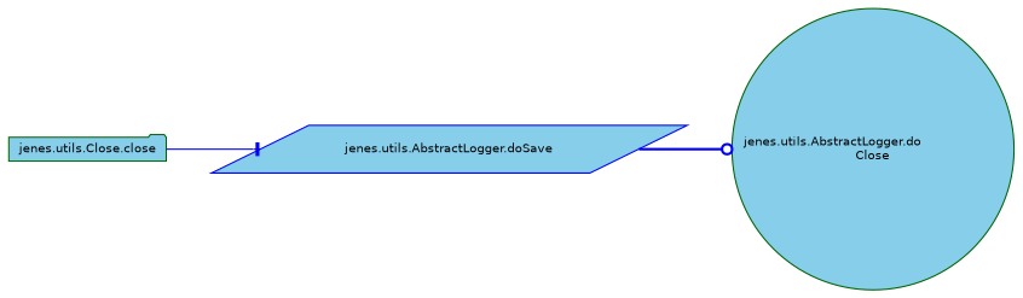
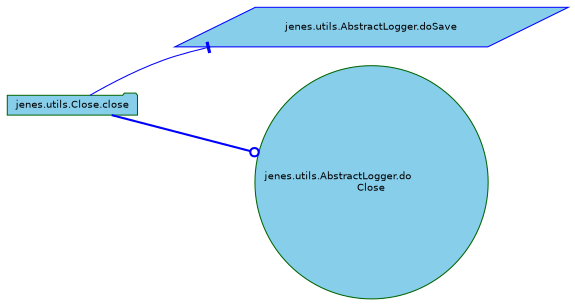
  digraph {
    rankdir=LR
    node [color=darkgreen fillcolor=skyblue fontname=Helvetica fontsize=10 style=filled]
    edge [color=blue fontname=Helvetica fontsize=10 labelfontname=Helvetica labelfontsize=10]
    n1 [fontcolor=black height=0.2 label="jenes.utils.Close.close" shape=folder width=0.4]
    n2 [color=blue height=0.2 label="jenes.utils.AbstractLogger.doSave" shape=parallelogram width=0.4]
    n3 [height=0.2 label="jenes.utils.AbstractLogger.do\lClose" shape=circle width=0.4]
    n1 -> n2 [arrowhead=tee style=solid]
-   n2 -> n3 [arrowhead=odot style=bold]
+   n1 -> n3 [arrowhead=odot style=bold]
  }
